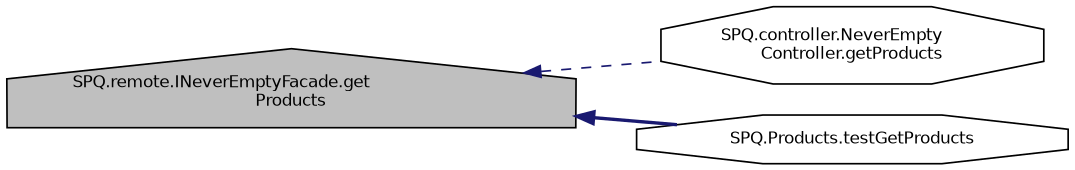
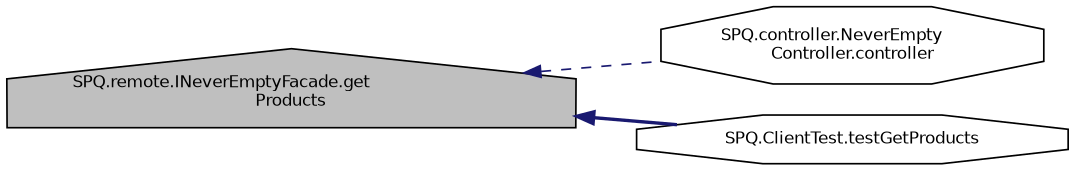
  digraph {
    rankdir=LR
    node [color=black fillcolor=white fontname=Helvetica fontsize=10 shape=octagon style=filled]
    edge [color=midnightblue dir=back fontname=Helvetica fontsize=10 labelfontname=Helvetica labelfontsize=10]
    n1 [fillcolor=grey75 fontcolor=black height=0.2 label="SPQ.remote.INeverEmptyFacade.get\lProducts" shape=house width=0.4]
-   n2 [height=0.2 label="SPQ.controller.NeverEmpty\lController.getProducts" width=0.4]
-   n3 [height=0.2 label="SPQ.Products.testGetProducts" width=0.4]
+   n2 [height=0.2 label="SPQ.controller.NeverEmpty\lController.controller" width=0.4]
+   n3 [height=0.2 label="SPQ.ClientTest.testGetProducts" width=0.4]
    n1 -> n2 [style=dashed]
    n1 -> n3 [style=bold]
  }
